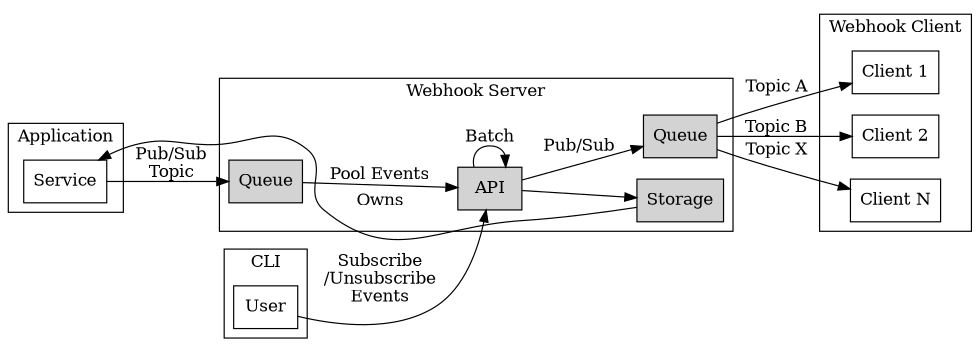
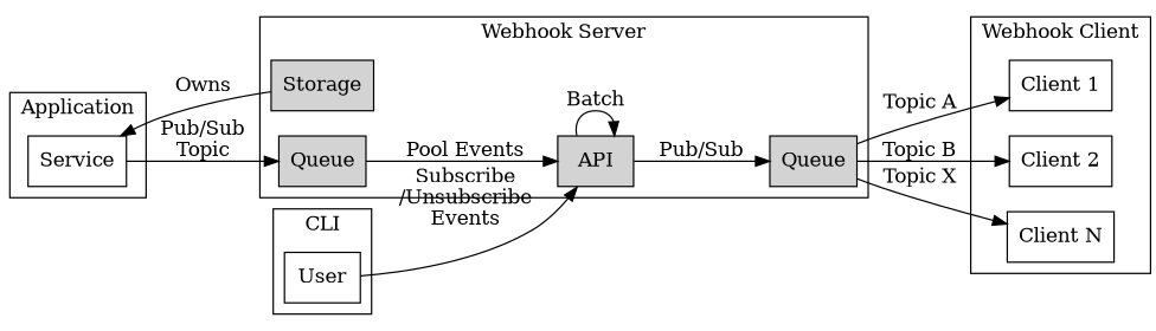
  digraph {
    compound=true
    rankdir=LR
    node [shape=box]
    n1 [colorfill=grey95 label=API style=filled]
    n2 [colorfill=grey95 label=Storage style=filled]
    n3 [colorfill=grey95 label=Queue style=filled]
    n4 [colorfill=grey95 label=Queue style=filled]
    n5 [label=Service]
    n6 [label="Client 1"]
    n7 [label="Client 2"]
    n8 [label="Client N"]
    n9 [label=User]
    subgraph cluster_1 {
      label="Webhook Server"
      n1
      n2
      n3
      n4
    }
    subgraph cluster_2 {
      label=Application
      n5
    }
    subgraph cluster_3 {
      label="Webhook Client"
      n6
      n7
      n8
    }
    subgraph cluster_4 {
      label=CLI
      n9
    }
    n1 -> n1 [label=Batch]
-   n1 -> n2
    n1 -> n3 [label="Pub/Sub"]
    n2 -> n5 [constraint=false label=Owns]
    n3 -> n6 [label="Topic A"]
    n3 -> n7 [label="Topic B"]
    n3 -> n8 [label="Topic X"]
    n4 -> n1 [label="Pool Events"]
    n5 -> n4 [label="Pub/Sub\nTopic"]
    n9 -> n1 [label="Subscribe\n/Unsubscribe\nEvents"]
  }
